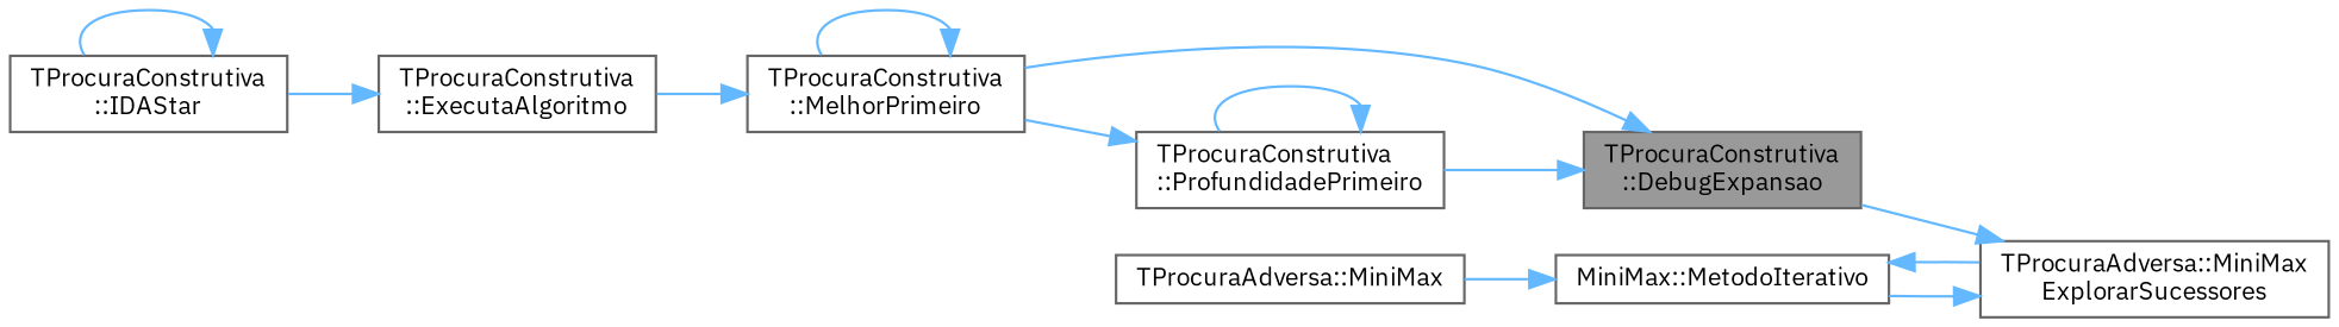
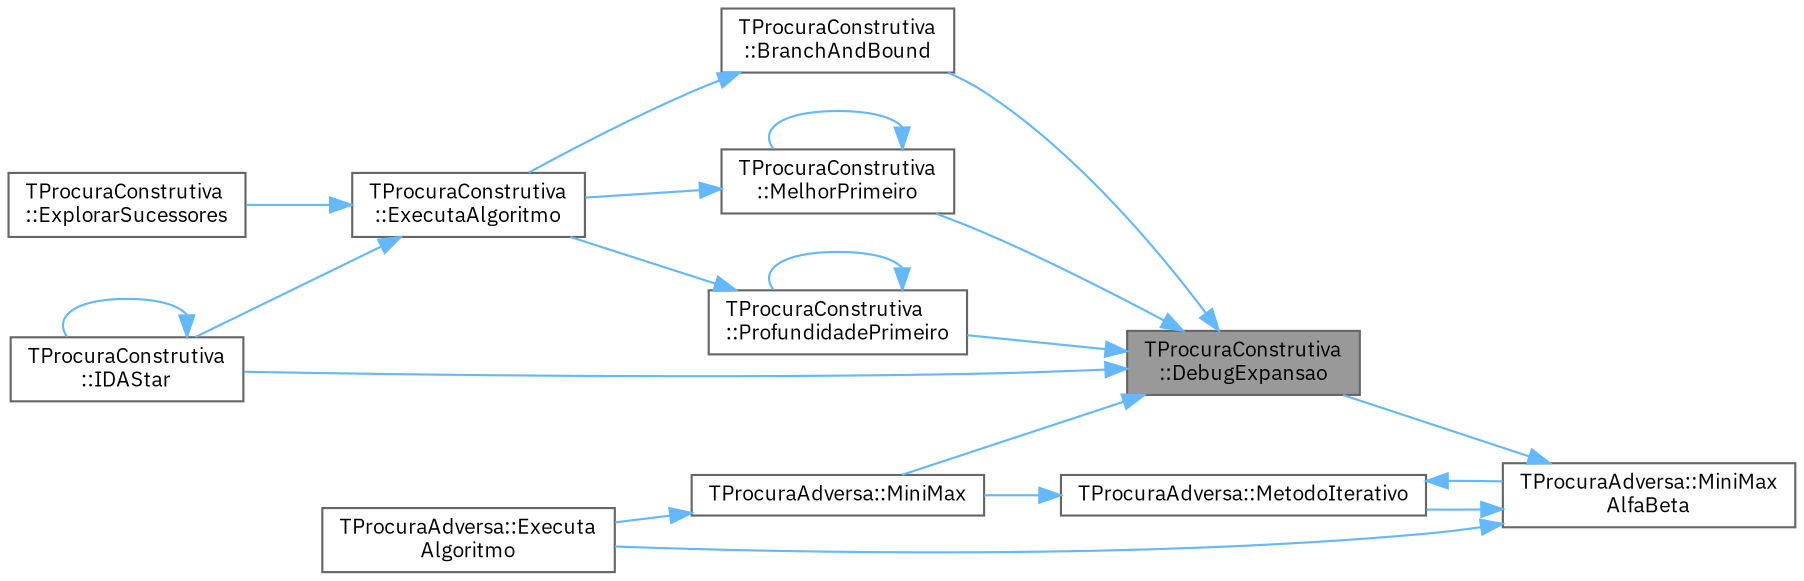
  digraph {
    fontname="IBM Plex Sans"
    rankdir=RL
    node [color=grey40 fillcolor=white fontname="IBM Plex Sans" fontsize=10 shape=box style=filled]
    edge [color=steelblue1 dir=back fontname="IBM Plex Sans" fontsize=10 labelfontname=Helvetica labelfontsize=10 style=solid]
    n1 [color=gray40 fillcolor=grey60 fontcolor=black height=0.2 label="TProcuraConstrutiva\l::DebugExpansao" width=0.4]
+   n2 [height=0.2 label="TProcuraConstrutiva\l::BranchAndBound" width=0.4]
    n3 [height=0.2 label="TProcuraConstrutiva\l::IDAStar" width=0.4]
    n4 [height=0.2 label="TProcuraConstrutiva\l::MelhorPrimeiro" width=0.4]
    n5 [height=0.2 label="TProcuraAdversa::MiniMax" width=0.4]
    n6 [height=0.2 label="TProcuraConstrutiva\l::ProfundidadePrimeiro" width=0.4]
    n7 [height=0.2 label="TProcuraConstrutiva\l::ExecutaAlgoritmo" width=0.4]
-   n9 [height=0.2 label="TProcuraAdversa::MiniMax\lExplorarSucessores" width=0.4]
-   n10 [height=0.2 label="MiniMax::MetodoIterativo" width=0.4]
+   n8 [height=0.2 label="TProcuraAdversa::Executa\lAlgoritmo" width=0.4]
+   n9 [height=0.2 label="TProcuraAdversa::MiniMax\lAlfaBeta" width=0.4]
+   n10 [height=0.2 label="TProcuraAdversa::MetodoIterativo" width=0.4]
+   n11 [height=0.2 label="TProcuraConstrutiva\l::ExplorarSucessores" width=0.4]
+   n1 -> n2
+   n1 -> n3
    n1 -> n4
+   n1 -> n5
    n1 -> n6
+   n2 -> n7
    n3 -> n3
    n4 -> n4
    n4 -> n7
+   n5 -> n8
    n6 -> n6
-   n6 -> n4
+   n6 -> n7
    n7 -> n3
+   n7 -> n11
    n9 -> n1
+   n9 -> n8
    n9 -> n10
    n10 -> n5
    n10 -> n9
  }
